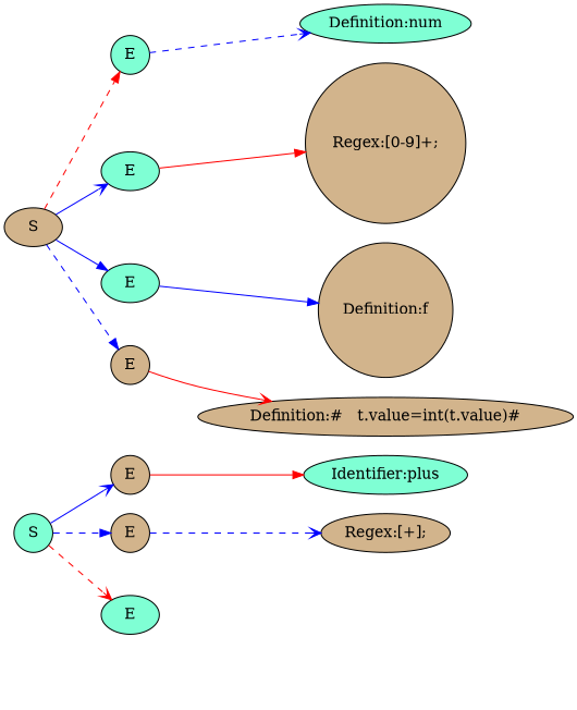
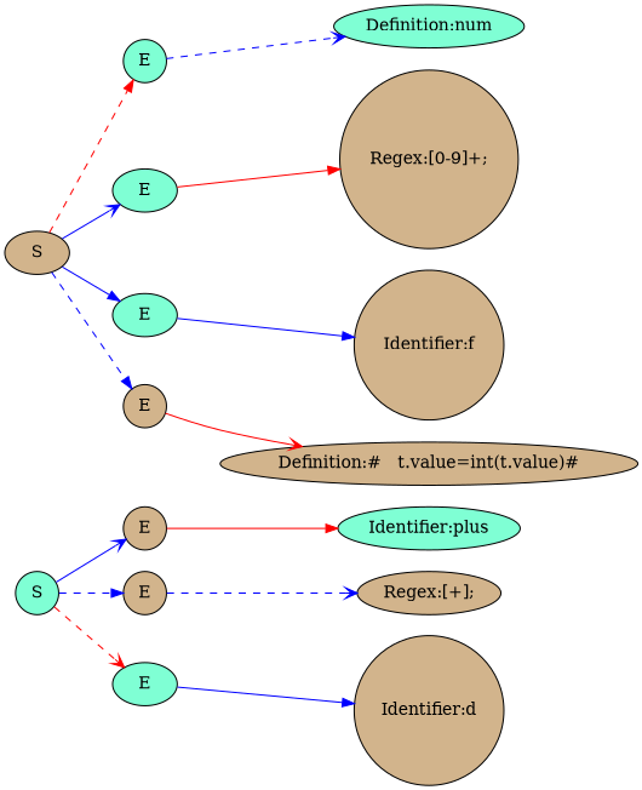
  digraph {
    ordering=out
    rankdir=LR
    node [fillcolor=tan shape=ellipse style=filled]
    edge [arrowhead=normal color=blue style=solid]
    n1 [fillcolor=aquamarine label="Identifier:plus"]
    n2 [label=E shape=circle]
    n3 [label="Regex:[\+];"]
    n4 [label=E shape=circle]
+   n5 [label="Identifier:d" shape=circle]
    n6 [fillcolor=aquamarine label=E]
    n7 [fillcolor=aquamarine label=S shape=circle]
    n8 [fillcolor=aquamarine label="Definition:num"]
    n9 [fillcolor=aquamarine label=E shape=circle]
    n10 [label="Regex:[0-9]+;" shape=circle]
    n11 [fillcolor=aquamarine label=E]
-   n12 [label="Definition:f" shape=circle]
+   n12 [label="Identifier:f" shape=circle]
    n13 [fillcolor=aquamarine label=E]
    n14 [label="Definition:#   t.value=int(t.value)#"]
    n15 [label=E shape=circle]
    n16 [label=S]
    n2 -> n1 [color=red]
    n4 -> n3 [arrowhead=vee style=dashed]
+   n6 -> n5
    n7 -> n2 [arrowhead=vee]
    n7 -> n4 [style=dashed]
    n7 -> n6 [arrowhead=vee color=red style=dashed]
    n9 -> n8 [arrowhead=vee style=dashed]
    n11 -> n10 [color=red]
    n13 -> n12
    n15 -> n14 [arrowhead=vee color=red]
    n16 -> n9 [color=red style=dashed]
    n16 -> n11 [arrowhead=vee]
    n16 -> n13
    n16 -> n15 [style=dashed]
  }
